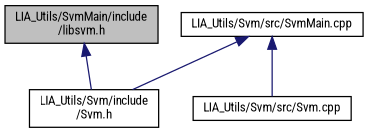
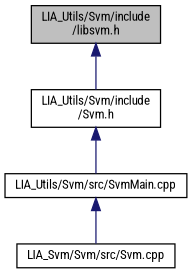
  digraph {
    fontname="Roboto Condensed"
    node [color=black fillcolor=white fontname="Roboto Condensed" fontsize=10 shape=record style=filled]
    edge [color=midnightblue dir=back fontname="Roboto Condensed" fontsize=10 labelfontname=Helvetica labelfontsize=10 style=solid]
-   n1 [fillcolor=grey75 fontcolor=black height=0.2 label="LIA_Utils/SvmMain/include\l/libsvm.h" width=0.4]
+   n1 [fillcolor=grey75 fontcolor=black height=0.2 label="LIA_Utils/Svm/include\l/libsvm.h" width=0.4]
    n2 [height=0.2 label="LIA_Utils/Svm/include\l/Svm.h" width=0.4]
    n3 [height=0.2 label="LIA_Utils/Svm/src/SvmMain.cpp" width=0.4]
-   n4 [height=0.2 label="LIA_Utils/Svm/src/Svm.cpp" width=0.4]
+   n4 [height=0.2 label="LIA_Svm/Svm/src/Svm.cpp" width=0.4]
    n1 -> n2
-   n3 -> n2
+   n2 -> n3
    n3 -> n4
  }
